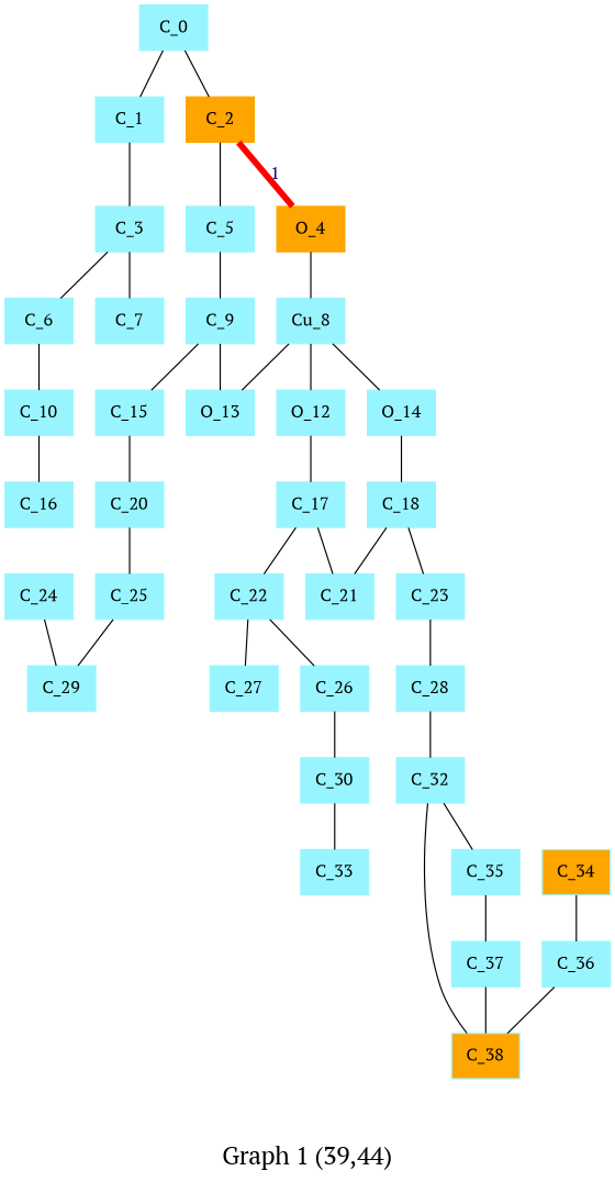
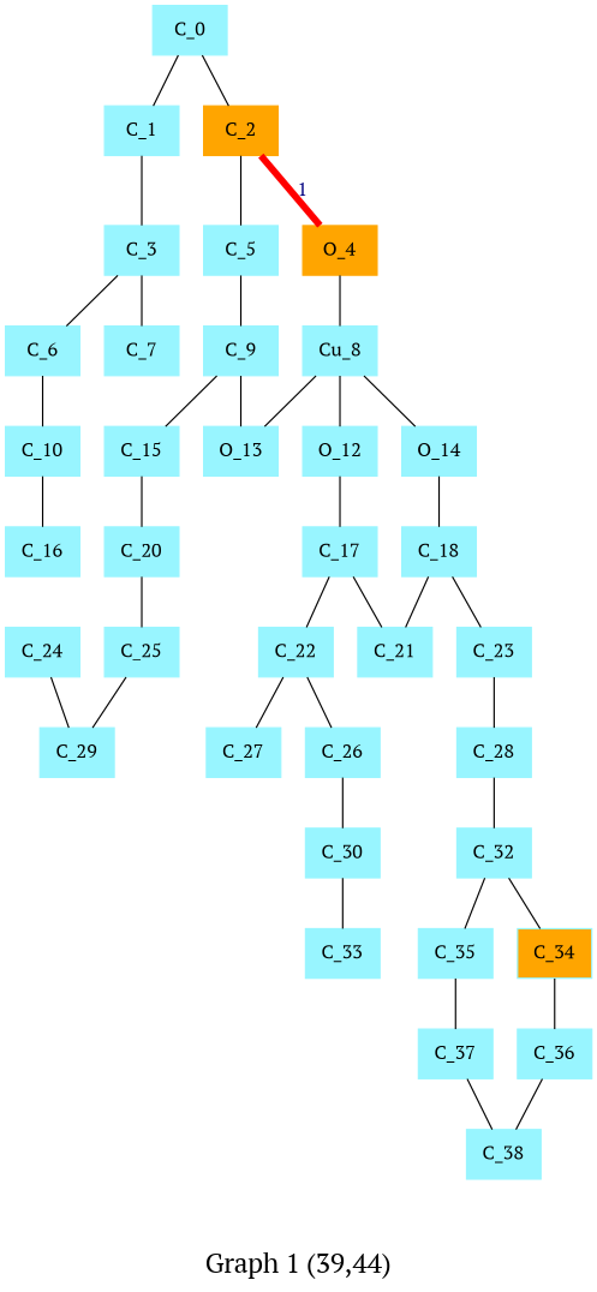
  graph {
    fontname="PT Serif"
    fontsize=20
    label="\n\nGraph 1 (39,44)"
    node [color=cadetblue1 fontname="PT Serif" shape=box sides=4 style=filled]
    edge [fontname="PT Serif"]
    C_0
    C_1
    C_2 [color=orange]
    C_3
    O_4 [color=orange]
    C_5
    C_6
    C_7
    Cu_8
    C_9
    C_10
    O_12
    O_13
    O_14
    C_15
    C_16
    C_17
    C_18
    C_20
    C_21
    C_22
    C_23
    C_25
    C_26
    C_27
    C_28
    C_24
    C_29
    C_30
    C_32
    C_33
    C_34 [fillcolor=orange]
    C_35
    C_36
    C_37
-   C_38 [fillcolor=orange]
+   C_38
    C_0 -- C_1
    C_0 -- C_2
    C_1 -- C_3
    C_2 -- O_4 [color=red fontcolor=navy label=1 penwidth=5 style=bold]
    C_2 -- C_5
    C_3 -- C_6
    C_3 -- C_7
    O_4 -- Cu_8
    C_5 -- C_9
    C_6 -- C_10
    Cu_8 -- O_12
    Cu_8 -- O_13
    Cu_8 -- O_14
    C_9 -- O_13
    C_9 -- C_15
    C_10 -- C_16
    O_12 -- C_17
    O_14 -- C_18
    C_15 -- C_20
    C_17 -- C_21
    C_17 -- C_22
    C_18 -- C_21
    C_18 -- C_23
    C_20 -- C_25
    C_22 -- C_26
    C_22 -- C_27
    C_23 -- C_28
    C_25 -- C_29
    C_26 -- C_30
    C_28 -- C_32
    C_24 -- C_29
    C_30 -- C_33
-   C_32 -- C_38
+   C_32 -- C_34
    C_32 -- C_35
    C_34 -- C_36
    C_35 -- C_37
    C_36 -- C_38
    C_37 -- C_38
  }
